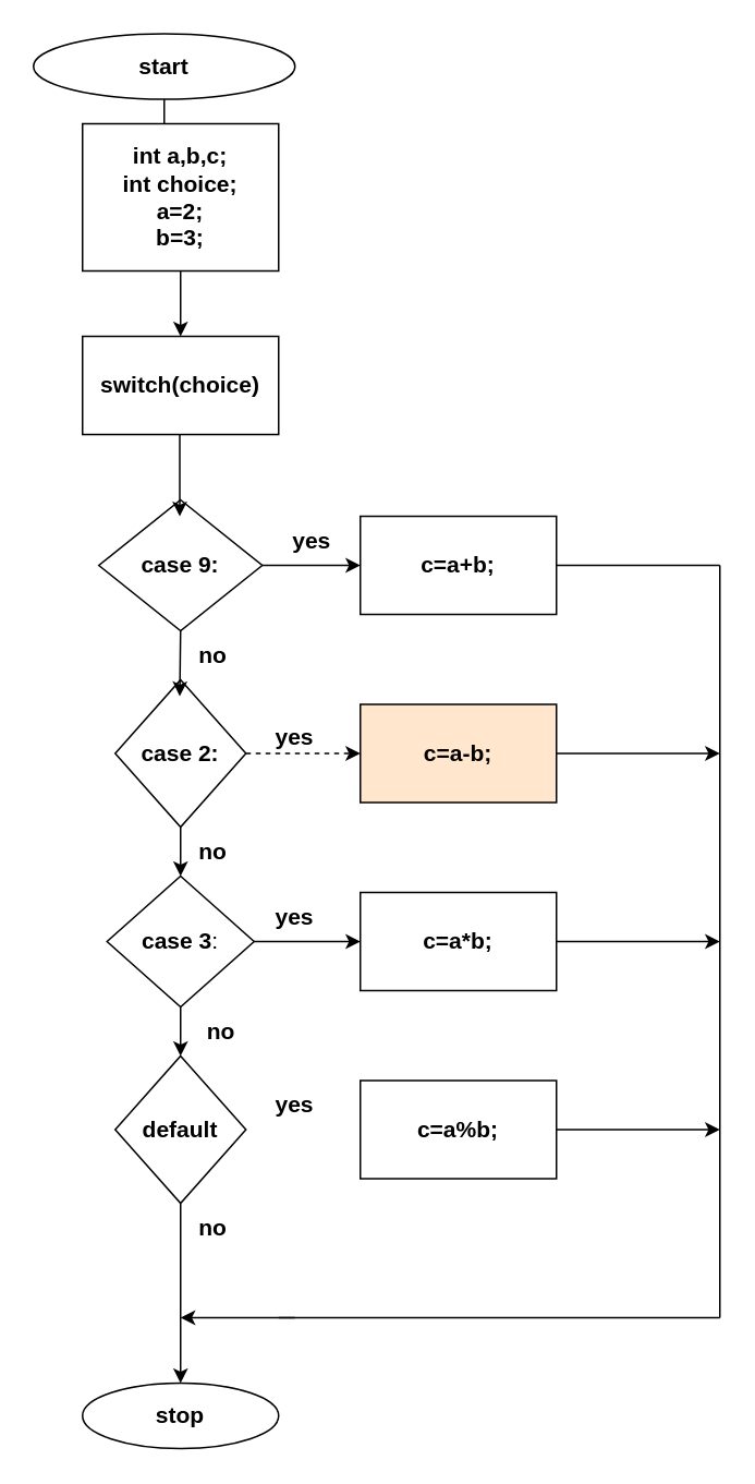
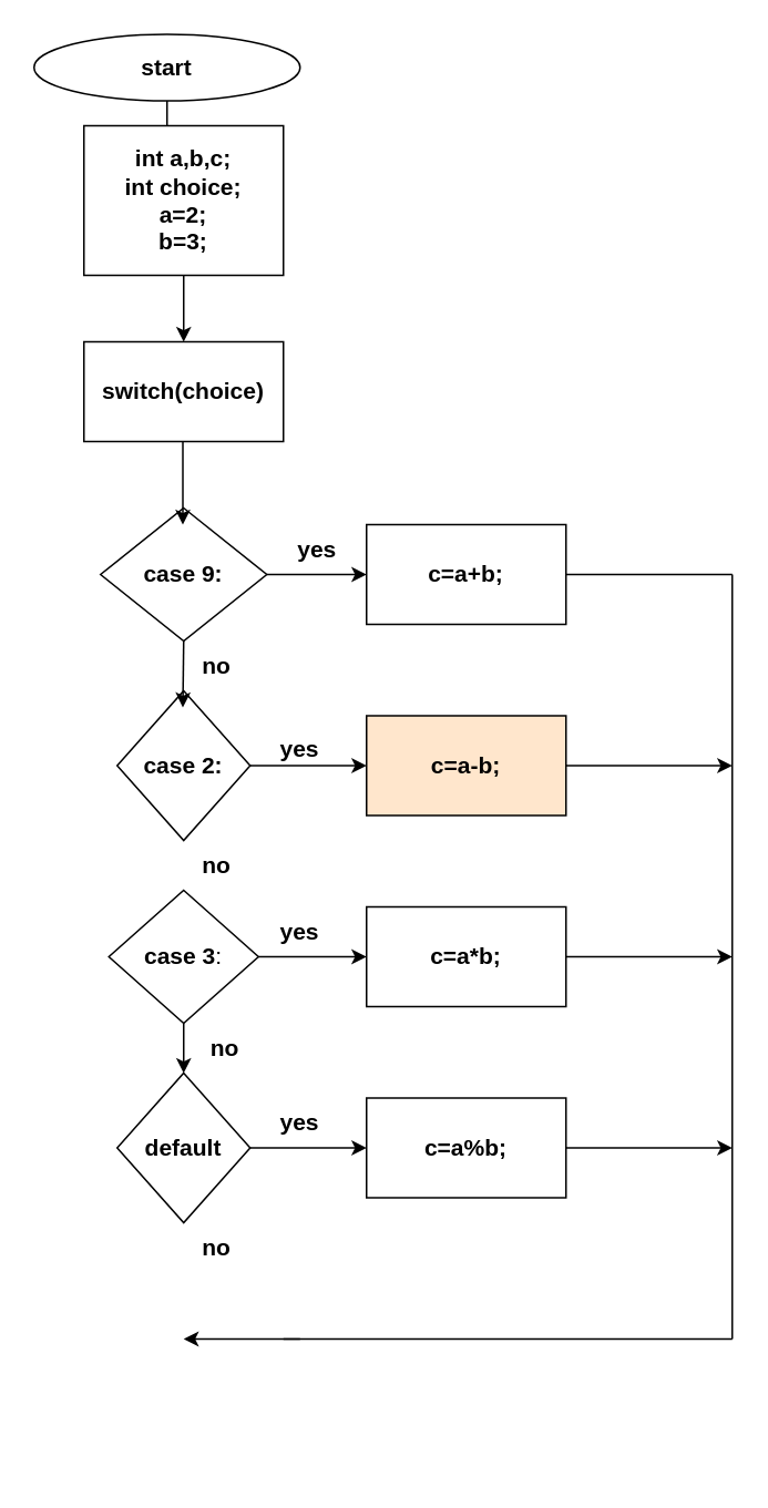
  <mxCell id="0" />
  <mxCell id="1" parent="0" />
  <mxCell id="2" value="" style="edgeStyle=orthogonalEdgeStyle;rounded=0;orthogonalLoop=1;jettySize=auto;html=1;fontSize=14;" edge="1" parent="1" source="3" target="5"><mxGeometry relative="1" as="geometry" /></mxCell>
  <mxCell id="3" value="&lt;b&gt;&lt;font style=&quot;font-size: 14px;&quot;&gt;start&lt;/font&gt;&lt;/b&gt;" style="ellipse;whiteSpace=wrap;html=1;" vertex="1" parent="1"><mxGeometry x="20" y="20" width="160" height="40" as="geometry" /></mxCell>
  <mxCell id="4" value="" style="edgeStyle=orthogonalEdgeStyle;rounded=0;orthogonalLoop=1;jettySize=auto;html=1;fontSize=14;" edge="1" parent="1" source="5" target="6"><mxGeometry relative="1" as="geometry" /></mxCell>
  <mxCell id="5" value="&lt;b&gt;&lt;font style=&quot;font-size: 14px;&quot;&gt;int a,b,c;&lt;br&gt;int choice;&lt;br&gt;a=2;&lt;br&gt;b=3;&lt;/font&gt;&lt;/b&gt;&lt;br&gt;" style="whiteSpace=wrap;html=1;" vertex="1" parent="1"><mxGeometry x="50" y="75" width="120" height="90" as="geometry" /></mxCell>
  <mxCell id="6" value="&lt;b&gt;&lt;font style=&quot;font-size: 14px;&quot;&gt;switch(choice)&lt;/font&gt;&lt;/b&gt;" style="whiteSpace=wrap;html=1;" vertex="1" parent="1"><mxGeometry x="50" y="205" width="120" height="60" as="geometry" /></mxCell>
  <mxCell id="7" value="" style="edgeStyle=orthogonalEdgeStyle;rounded=0;orthogonalLoop=1;jettySize=auto;html=1;fontSize=14;" edge="1" parent="1" source="37" target="19"><mxGeometry relative="1" as="geometry" /></mxCell>
  <mxCell id="8" value="" style="endArrow=classic;html=1;rounded=0;fontSize=14;exitX=0.5;exitY=1;exitDx=0;exitDy=0;exitPerimeter=0;startArrow=none;" edge="1" parent="1" source="37"><mxGeometry width="50" height="50" relative="1" as="geometry"><mxPoint x="109.5" y="285" as="sourcePoint" /><mxPoint x="110" y="315" as="targetPoint" /></mxGeometry></mxCell>
- <mxCell id="9" value="" style="edgeStyle=orthogonalEdgeStyle;rounded=0;orthogonalLoop=1;jettySize=auto;html=1;fontSize=14;" edge="1" parent="1" source="11" target="14"><mxGeometry relative="1" as="geometry" /></mxCell>
- <mxCell id="10" value="" style="edgeStyle=orthogonalEdgeStyle;rounded=0;orthogonalLoop=1;jettySize=auto;html=1;fontSize=14;dashed=1;" edge="1" parent="1" source="11" target="20"><mxGeometry relative="1" as="geometry" /></mxCell>
+ <mxCell id="10" value="" style="edgeStyle=orthogonalEdgeStyle;rounded=0;orthogonalLoop=1;jettySize=auto;html=1;fontSize=14;" edge="1" parent="1" source="11" target="20"><mxGeometry relative="1" as="geometry" /></mxCell>
  <mxCell id="11" value="&lt;b&gt;&lt;font style=&quot;font-size: 14px;&quot;&gt;case 2:&lt;/font&gt;&lt;/b&gt;" style="rhombus;whiteSpace=wrap;html=1;fontSize=14;" vertex="1" parent="1"><mxGeometry x="70" y="415" width="80" height="90" as="geometry" /></mxCell>
  <mxCell id="12" value="" style="edgeStyle=orthogonalEdgeStyle;rounded=0;orthogonalLoop=1;jettySize=auto;html=1;fontSize=14;" edge="1" parent="1" source="14" target="17"><mxGeometry relative="1" as="geometry" /></mxCell>
  <mxCell id="13" value="" style="edgeStyle=orthogonalEdgeStyle;rounded=0;orthogonalLoop=1;jettySize=auto;html=1;fontSize=14;" edge="1" parent="1" source="14" target="22"><mxGeometry relative="1" as="geometry" /></mxCell>
  <mxCell id="14" value="&lt;b&gt;&lt;font style=&quot;font-size: 14px;&quot;&gt;case 3&lt;/font&gt;&lt;/b&gt;:" style="rhombus;whiteSpace=wrap;html=1;fontSize=14;" vertex="1" parent="1"><mxGeometry x="65" y="535" width="90" height="80" as="geometry" /></mxCell>
- <mxCell id="15" value="" style="edgeStyle=orthogonalEdgeStyle;rounded=0;orthogonalLoop=1;jettySize=auto;html=1;fontSize=14;entryX=0.5;entryY=0;entryDx=0;entryDy=0;" edge="1" parent="1" source="17" target="18"><mxGeometry relative="1" as="geometry"><mxPoint x="110" y="775" as="targetPoint" /></mxGeometry></mxCell>
+ <mxCell id="16" value="" style="edgeStyle=orthogonalEdgeStyle;rounded=0;orthogonalLoop=1;jettySize=auto;html=1;fontSize=14;" edge="1" parent="1" source="17" target="23"><mxGeometry relative="1" as="geometry" /></mxCell>
  <mxCell id="17" value="&lt;b&gt;&lt;font style=&quot;font-size: 14px;&quot;&gt;default&lt;/font&gt;&lt;/b&gt;" style="rhombus;whiteSpace=wrap;html=1;fontSize=14;" vertex="1" parent="1"><mxGeometry x="70" y="645" width="80" height="90" as="geometry" /></mxCell>
- <mxCell id="18" value="&lt;b&gt;&lt;font style=&quot;font-size: 14px;&quot;&gt;stop&lt;/font&gt;&lt;/b&gt;" style="ellipse;whiteSpace=wrap;html=1;fontSize=14;" vertex="1" parent="1"><mxGeometry x="50" y="845" width="120" height="40" as="geometry" /></mxCell>
  <mxCell id="19" value="&lt;b&gt;&lt;font style=&quot;font-size: 14px;&quot;&gt;c=a+b;&lt;/font&gt;&lt;/b&gt;" style="whiteSpace=wrap;html=1;fontSize=14;" vertex="1" parent="1"><mxGeometry x="220" y="315" width="120" height="60" as="geometry" /></mxCell>
  <mxCell id="20" value="&lt;b&gt;&lt;font style=&quot;font-size: 14px;&quot;&gt;c=a-b;&lt;/font&gt;&lt;/b&gt;" style="whiteSpace=wrap;html=1;fontSize=14;fillColor=#ffe6cc;" vertex="1" parent="1"><mxGeometry x="220" y="430" width="120" height="60" as="geometry" /></mxCell>
  <mxCell id="21" value="&lt;b&gt;&lt;font style=&quot;font-size: 14px;&quot;&gt;yes&lt;/font&gt;&lt;/b&gt;" style="text;html=1;align=center;verticalAlign=middle;resizable=0;points=[];autosize=1;strokeColor=none;fillColor=none;fontSize=14;" vertex="1" parent="1"><mxGeometry x="165" y="315" width="50" height="30" as="geometry" /></mxCell>
  <mxCell id="22" value="&lt;b&gt;&lt;font style=&quot;font-size: 14px;&quot;&gt;c=a*b;&lt;/font&gt;&lt;/b&gt;" style="whiteSpace=wrap;html=1;fontSize=14;" vertex="1" parent="1"><mxGeometry x="220" y="545" width="120" height="60" as="geometry" /></mxCell>
  <mxCell id="23" value="&lt;b&gt;&lt;font style=&quot;font-size: 14px;&quot;&gt;c=a%b;&lt;/font&gt;&lt;/b&gt;" style="whiteSpace=wrap;html=1;fontSize=14;" vertex="1" parent="1"><mxGeometry x="220" y="660" width="120" height="60" as="geometry" /></mxCell>
  <mxCell id="24" value="&lt;b&gt;&lt;font style=&quot;font-size: 14px;&quot;&gt;yes&lt;/font&gt;&lt;/b&gt;" style="text;html=1;strokeColor=none;fillColor=none;align=center;verticalAlign=middle;whiteSpace=wrap;rounded=0;fontSize=14;" vertex="1" parent="1"><mxGeometry x="150" y="435" width="60" height="30" as="geometry" /></mxCell>
  <mxCell id="25" value="&lt;b&gt;&lt;font style=&quot;font-size: 14px;&quot;&gt;yes&lt;/font&gt;&lt;/b&gt;" style="text;html=1;strokeColor=none;fillColor=none;align=center;verticalAlign=middle;whiteSpace=wrap;rounded=0;fontSize=14;" vertex="1" parent="1"><mxGeometry x="150" y="545" width="60" height="30" as="geometry" /></mxCell>
  <mxCell id="26" value="&lt;b&gt;&lt;font style=&quot;font-size: 14px;&quot;&gt;yes&lt;/font&gt;&lt;/b&gt;" style="text;html=1;strokeColor=none;fillColor=none;align=center;verticalAlign=middle;whiteSpace=wrap;rounded=0;fontSize=14;" vertex="1" parent="1"><mxGeometry x="150" y="660" width="60" height="30" as="geometry" /></mxCell>
  <mxCell id="27" value="" style="endArrow=none;html=1;rounded=0;fontSize=14;exitX=1;exitY=0.5;exitDx=0;exitDy=0;" edge="1" parent="1" source="19"><mxGeometry width="50" height="50" relative="1" as="geometry"><mxPoint x="390" y="365" as="sourcePoint" /><mxPoint x="440" y="345" as="targetPoint" /></mxGeometry></mxCell>
  <mxCell id="28" value="" style="endArrow=none;html=1;rounded=0;fontSize=14;" edge="1" parent="1"><mxGeometry width="50" height="50" relative="1" as="geometry"><mxPoint x="440" y="345" as="sourcePoint" /><mxPoint x="440" y="805" as="targetPoint" /></mxGeometry></mxCell>
  <mxCell id="29" value="" style="endArrow=none;html=1;rounded=0;fontSize=14;exitX=1;exitY=0.5;exitDx=0;exitDy=0;" edge="1" parent="1"><mxGeometry width="50" height="50" relative="1" as="geometry"><mxPoint x="170" y="805" as="sourcePoint" /><mxPoint x="440" y="805" as="targetPoint" /></mxGeometry></mxCell>
  <mxCell id="30" value="" style="endArrow=classic;html=1;rounded=0;fontSize=14;" edge="1" parent="1"><mxGeometry width="50" height="50" relative="1" as="geometry"><mxPoint x="340" y="575" as="sourcePoint" /><mxPoint x="440" y="575" as="targetPoint" /></mxGeometry></mxCell>
  <mxCell id="31" value="" style="endArrow=classic;html=1;rounded=0;fontSize=14;exitX=1;exitY=0.5;exitDx=0;exitDy=0;" edge="1" parent="1" source="20"><mxGeometry width="50" height="50" relative="1" as="geometry"><mxPoint x="360" y="490" as="sourcePoint" /><mxPoint x="440" y="460" as="targetPoint" /></mxGeometry></mxCell>
  <mxCell id="32" value="" style="endArrow=classic;html=1;rounded=0;fontSize=14;exitX=1;exitY=0.5;exitDx=0;exitDy=0;" edge="1" parent="1" source="23"><mxGeometry width="50" height="50" relative="1" as="geometry"><mxPoint x="340" y="715" as="sourcePoint" /><mxPoint x="440" y="690" as="targetPoint" /></mxGeometry></mxCell>
  <mxCell id="33" value="&lt;b&gt;&lt;font style=&quot;font-size: 14px;&quot;&gt;no&lt;/font&gt;&lt;/b&gt;" style="text;html=1;strokeColor=none;fillColor=none;align=center;verticalAlign=middle;whiteSpace=wrap;rounded=0;fontSize=14;" vertex="1" parent="1"><mxGeometry x="100" y="505" width="60" height="30" as="geometry" /></mxCell>
  <mxCell id="34" value="&lt;b&gt;&lt;font style=&quot;font-size: 14px;&quot;&gt;no&lt;/font&gt;&lt;/b&gt;" style="text;html=1;strokeColor=none;fillColor=none;align=center;verticalAlign=middle;whiteSpace=wrap;rounded=0;fontSize=14;" vertex="1" parent="1"><mxGeometry x="105" y="615" width="60" height="30" as="geometry" /></mxCell>
  <mxCell id="35" value="&lt;b&gt;&lt;font style=&quot;font-size: 14px;&quot;&gt;no&lt;/font&gt;&lt;/b&gt;" style="text;html=1;strokeColor=none;fillColor=none;align=center;verticalAlign=middle;whiteSpace=wrap;rounded=0;fontSize=14;" vertex="1" parent="1"><mxGeometry x="100" y="735" width="60" height="30" as="geometry" /></mxCell>
  <mxCell id="36" value="" style="endArrow=classic;html=1;rounded=0;fontSize=14;exitX=0.5;exitY=1;exitDx=0;exitDy=0;" edge="1" parent="1" source="37"><mxGeometry width="50" height="50" relative="1" as="geometry"><mxPoint x="110" y="405" as="sourcePoint" /><mxPoint x="109.5" y="425" as="targetPoint" /></mxGeometry></mxCell>
  <mxCell id="37" value="&lt;b&gt;&lt;font style=&quot;font-size: 14px;&quot;&gt;case 9:&lt;/font&gt;&lt;/b&gt;" style="rhombus;whiteSpace=wrap;html=1;fontSize=14;" vertex="1" parent="1"><mxGeometry x="60" y="305" width="100" height="80" as="geometry" /></mxCell>
  <mxCell id="38" value="" style="endArrow=classic;html=1;rounded=0;fontSize=14;" edge="1" parent="1"><mxGeometry width="50" height="50" relative="1" as="geometry"><mxPoint x="109.5" y="265" as="sourcePoint" /><mxPoint x="109.5" y="315" as="targetPoint" /><Array as="points"><mxPoint x="109.5" y="275" /></Array></mxGeometry></mxCell>
  <mxCell id="39" value="&lt;b&gt;&lt;font style=&quot;font-size: 14px;&quot;&gt;no&lt;/font&gt;&lt;/b&gt;" style="text;html=1;strokeColor=none;fillColor=none;align=center;verticalAlign=middle;whiteSpace=wrap;rounded=0;fontSize=14;" vertex="1" parent="1"><mxGeometry x="100" y="385" width="60" height="30" as="geometry" /></mxCell>
  <mxCell id="40" value="" style="endArrow=classic;html=1;rounded=0;fontSize=14;" edge="1" parent="1"><mxGeometry width="50" height="50" relative="1" as="geometry"><mxPoint x="180" y="805" as="sourcePoint" /><mxPoint x="110" y="805" as="targetPoint" /></mxGeometry></mxCell>
